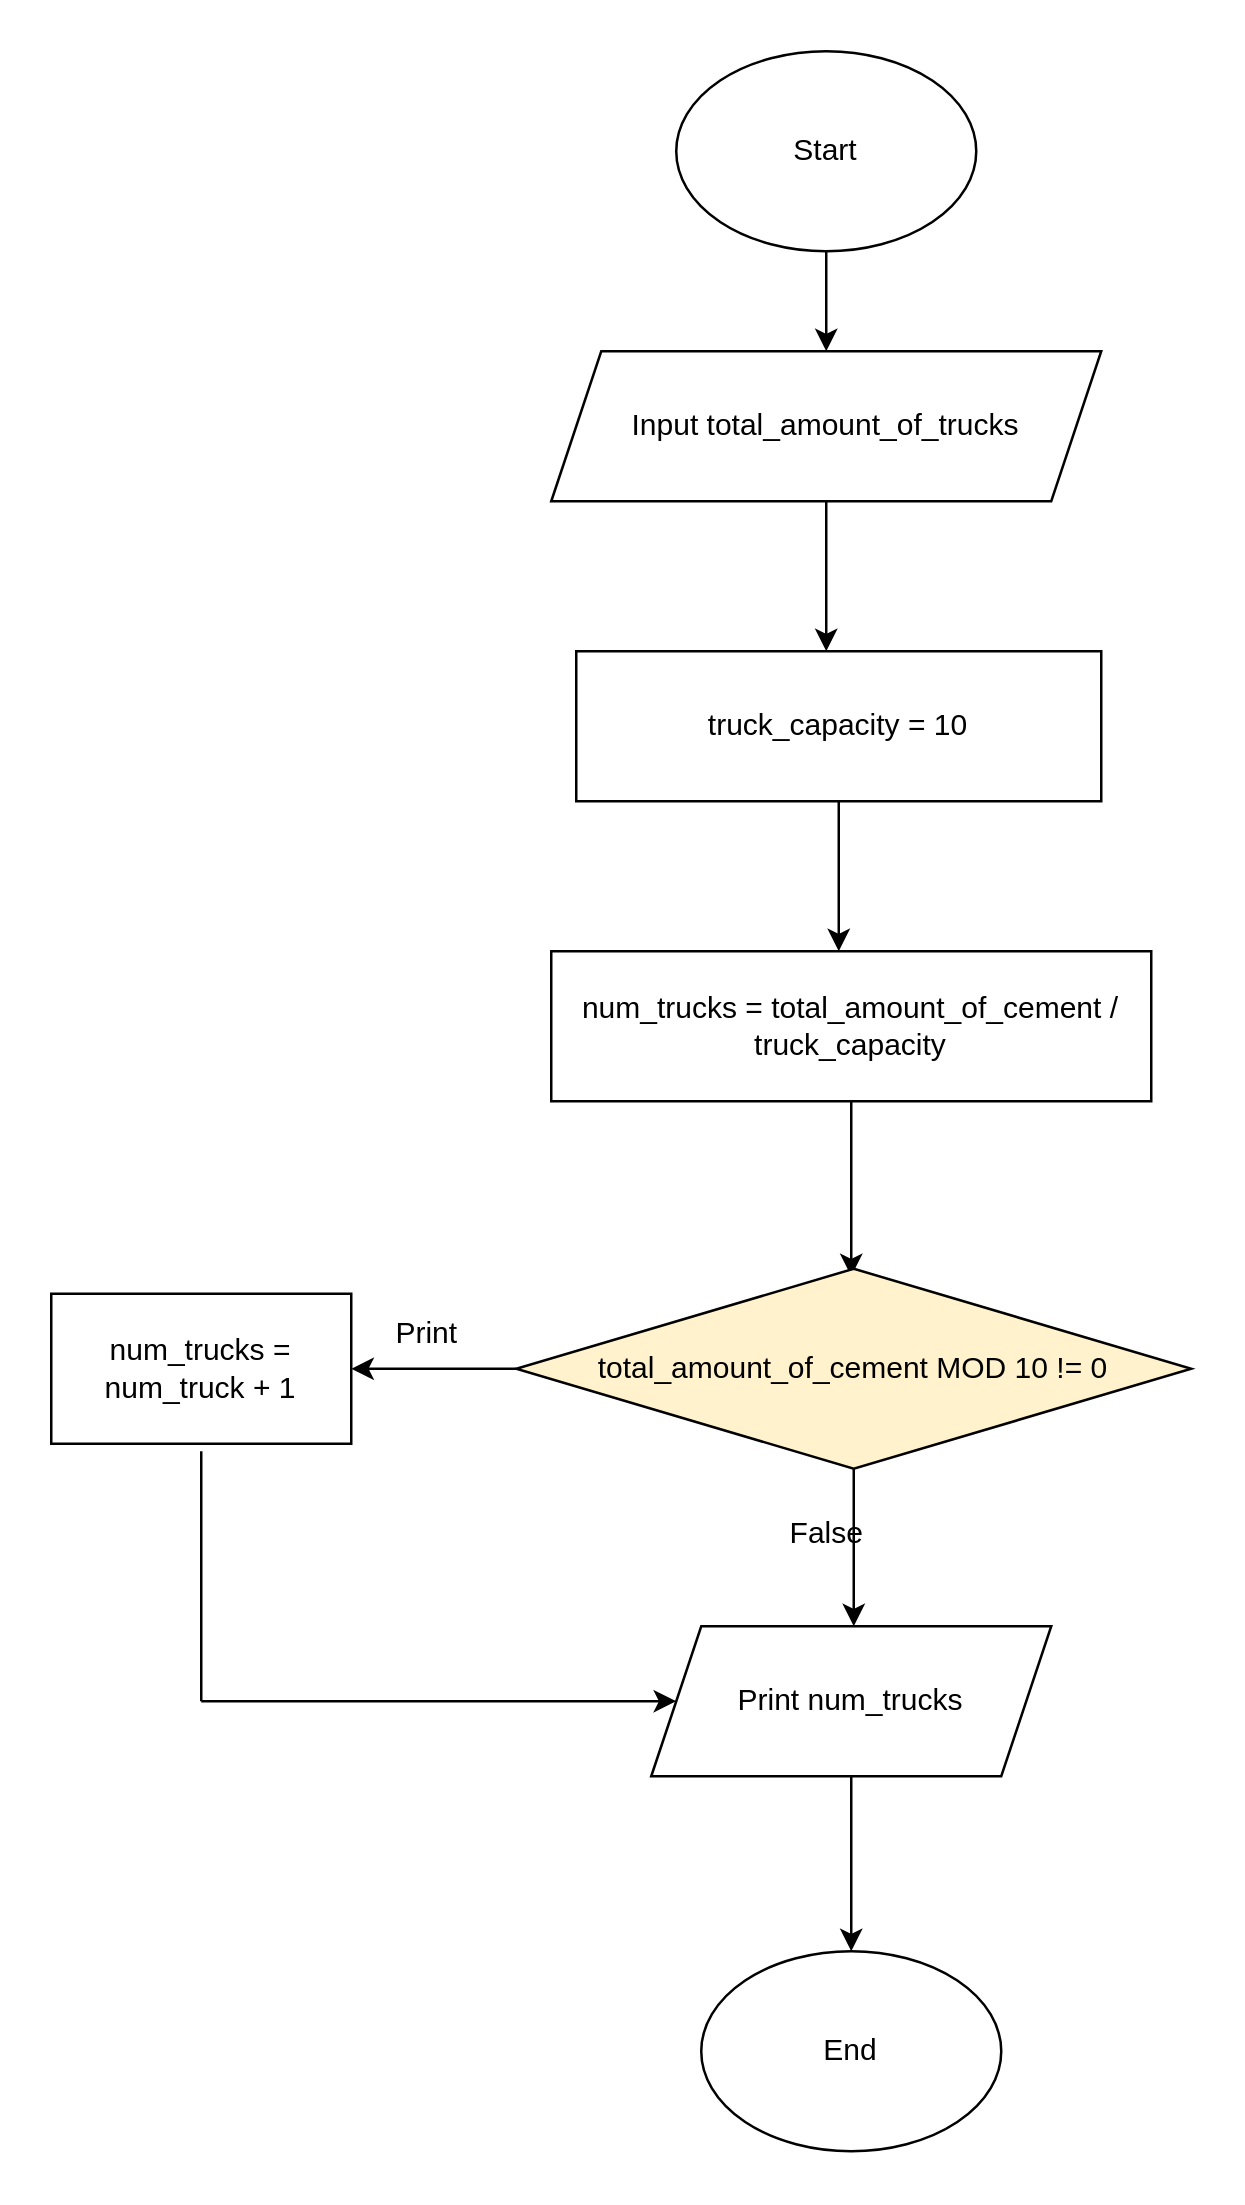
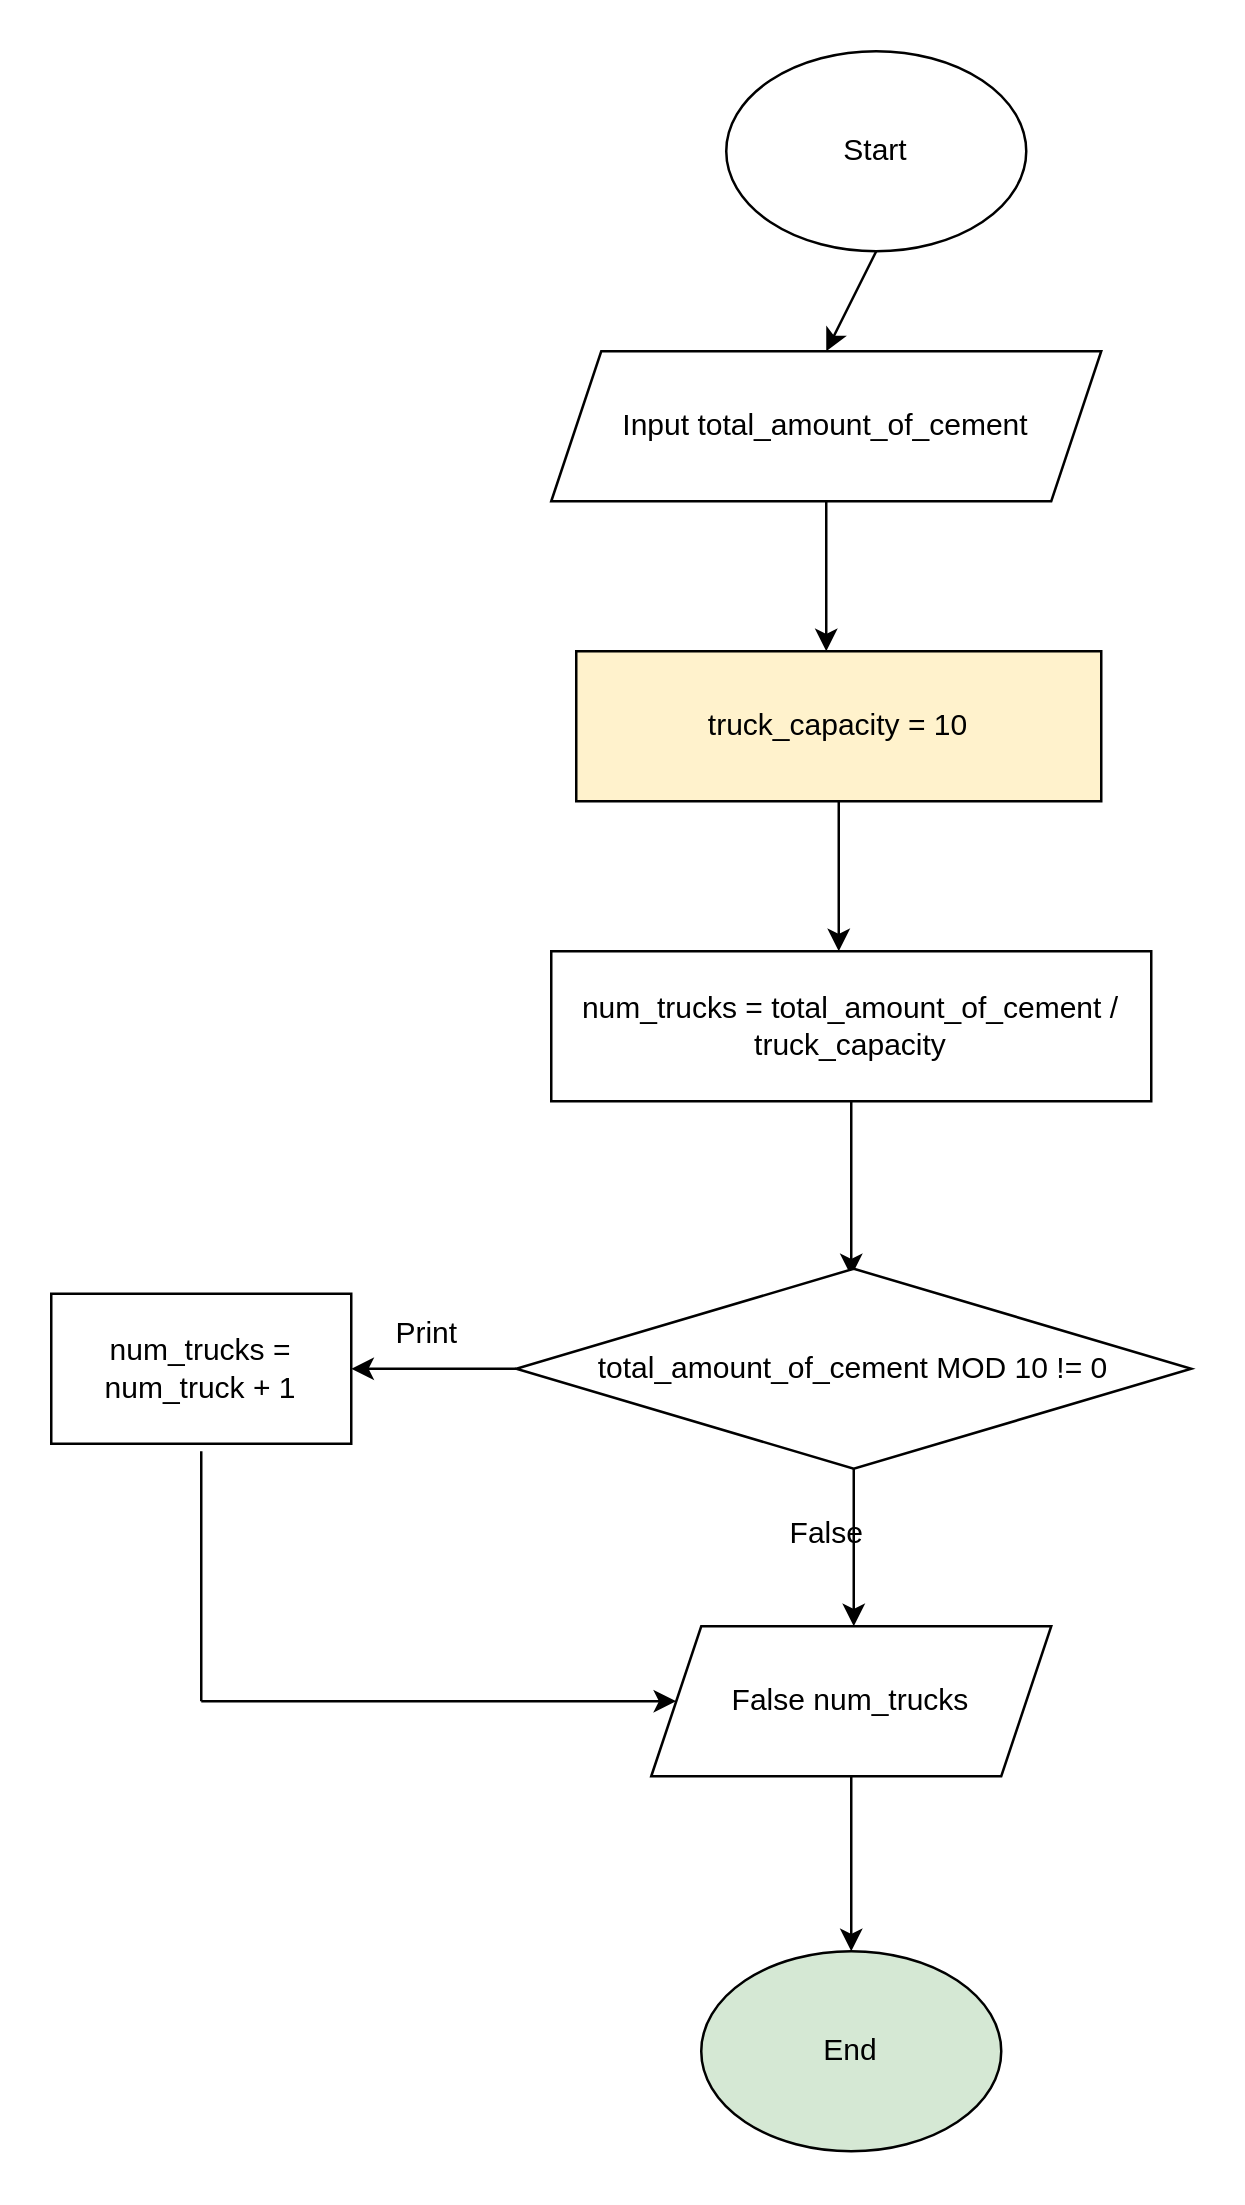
  <mxCell id="0" />
  <mxCell id="1" parent="0" />
- <mxCell id="2" value="Start" style="ellipse;whiteSpace=wrap;html=1;" vertex="1" parent="1"><mxGeometry x="270" width="120" height="80" as="geometry" y="20" /></mxCell>
+ <mxCell id="2" value="Start" style="ellipse;whiteSpace=wrap;html=1;" vertex="1" parent="1"><mxGeometry x="290" y="20" width="120" height="80" as="geometry" /></mxCell>
  <mxCell id="3" value="" style="endArrow=classic;html=1;rounded=0;exitX=0.5;exitY=1;exitDx=0;exitDy=0;" edge="1" parent="1" source="2"><mxGeometry width="50" height="50" relative="1" as="geometry"><mxPoint x="320" y="180" as="sourcePoint" /><mxPoint x="330" y="140" as="targetPoint" /></mxGeometry></mxCell>
- <mxCell id="4" value="Input&amp;nbsp;total_amount_of_trucks" style="shape=parallelogram;perimeter=parallelogramPerimeter;whiteSpace=wrap;html=1;fixedSize=1;" vertex="1" parent="1"><mxGeometry x="220" y="140" width="220" height="60" as="geometry" /></mxCell>
+ <mxCell id="4" value="Input&amp;nbsp;total_amount_of_cement" style="shape=parallelogram;perimeter=parallelogramPerimeter;whiteSpace=wrap;html=1;fixedSize=1;" vertex="1" parent="1"><mxGeometry x="220" y="140" width="220" height="60" as="geometry" /></mxCell>
  <mxCell id="5" value="" style="endArrow=classic;html=1;rounded=0;exitX=0.5;exitY=1;exitDx=0;exitDy=0;" edge="1" parent="1" source="4"><mxGeometry width="50" height="50" relative="1" as="geometry"><mxPoint x="350" y="270" as="sourcePoint" /><mxPoint x="330" y="260" as="targetPoint" /></mxGeometry></mxCell>
- <mxCell id="6" value="truck_capacity = 10" style="rounded=0;whiteSpace=wrap;html=1;" vertex="1" parent="1"><mxGeometry x="230" y="260" width="210" height="60" as="geometry" /></mxCell>
+ <mxCell id="6" value="truck_capacity = 10" style="rounded=0;whiteSpace=wrap;html=1;fillColor=#fff2cc;" vertex="1" parent="1"><mxGeometry x="230" y="260" width="210" height="60" as="geometry" /></mxCell>
  <mxCell id="7" value="" style="endArrow=classic;html=1;rounded=0;exitX=0.5;exitY=1;exitDx=0;exitDy=0;" edge="1" parent="1" source="6"><mxGeometry width="50" height="50" relative="1" as="geometry"><mxPoint x="330" y="400" as="sourcePoint" /><mxPoint x="335" y="380" as="targetPoint" /></mxGeometry></mxCell>
  <mxCell id="8" value="num_trucks = total_amount_of_cement / truck_capacity" style="rounded=0;whiteSpace=wrap;html=1;" vertex="1" parent="1"><mxGeometry x="220" y="380" width="240" height="60" as="geometry" /></mxCell>
  <mxCell id="9" value="" style="endArrow=classic;html=1;rounded=0;exitX=0.5;exitY=1;exitDx=0;exitDy=0;" edge="1" parent="1" source="8"><mxGeometry width="50" height="50" relative="1" as="geometry"><mxPoint x="350" y="530" as="sourcePoint" /><mxPoint x="340" y="510" as="targetPoint" /></mxGeometry></mxCell>
- <mxCell id="10" value="total_amount_of_cement&amp;nbsp;MOD 10 != 0" style="rhombus;whiteSpace=wrap;html=1;fillColor=#fff2cc;" vertex="1" parent="1"><mxGeometry x="206" y="507" width="270" height="80" as="geometry" /></mxCell>
+ <mxCell id="10" value="total_amount_of_cement&amp;nbsp;MOD 10 != 0" style="rhombus;whiteSpace=wrap;html=1;" vertex="1" parent="1"><mxGeometry x="206" y="507" width="270" height="80" as="geometry" /></mxCell>
  <mxCell id="11" value="" style="endArrow=classic;html=1;rounded=0;exitX=0;exitY=0.5;exitDx=0;exitDy=0;" edge="1" parent="1" source="10"><mxGeometry width="50" height="50" relative="1" as="geometry"><mxPoint x="110" y="560" as="sourcePoint" /><mxPoint x="140" y="547" as="targetPoint" /></mxGeometry></mxCell>
  <mxCell id="12" value="num_trucks = num_truck + 1" style="rounded=0;whiteSpace=wrap;html=1;" vertex="1" parent="1"><mxGeometry x="20" y="517" width="120" height="60" as="geometry" /></mxCell>
  <mxCell id="13" value="Print" style="text;html=1;align=center;verticalAlign=middle;resizable=0;points=[];autosize=1;strokeColor=none;fillColor=none;" vertex="1" parent="1"><mxGeometry x="145" y="518" width="50" height="30" as="geometry" /></mxCell>
  <mxCell id="14" value="" style="endArrow=classic;html=1;rounded=0;exitX=0.5;exitY=1;exitDx=0;exitDy=0;" edge="1" parent="1" source="10"><mxGeometry width="50" height="50" relative="1" as="geometry"><mxPoint x="350" y="660" as="sourcePoint" /><mxPoint x="341" y="650" as="targetPoint" /></mxGeometry></mxCell>
- <mxCell id="15" value="Print num_trucks" style="shape=parallelogram;perimeter=parallelogramPerimeter;whiteSpace=wrap;html=1;fixedSize=1;" vertex="1" parent="1"><mxGeometry x="260" y="650" width="160" height="60" as="geometry" /></mxCell>
+ <mxCell id="15" value="False num_trucks" style="shape=parallelogram;perimeter=parallelogramPerimeter;whiteSpace=wrap;html=1;fixedSize=1;" vertex="1" parent="1"><mxGeometry x="260" y="650" width="160" height="60" as="geometry" /></mxCell>
  <mxCell id="16" value="False" style="text;html=1;align=center;verticalAlign=middle;resizable=0;points=[];autosize=1;strokeColor=none;fillColor=none;" vertex="1" parent="1"><mxGeometry x="305" y="598" width="50" height="30" as="geometry" /></mxCell>
  <mxCell id="17" value="" style="endArrow=none;html=1;rounded=0;" edge="1" parent="1"><mxGeometry width="50" height="50" relative="1" as="geometry"><mxPoint x="80" y="580" as="sourcePoint" /><mxPoint x="80" y="680" as="targetPoint" /></mxGeometry></mxCell>
  <mxCell id="18" value="" style="endArrow=classic;html=1;rounded=0;entryX=0;entryY=0.5;entryDx=0;entryDy=0;" edge="1" parent="1" target="15"><mxGeometry width="50" height="50" relative="1" as="geometry"><mxPoint x="80" y="680" as="sourcePoint" /><mxPoint x="210" y="640" as="targetPoint" /></mxGeometry></mxCell>
  <mxCell id="19" value="" style="endArrow=classic;html=1;rounded=0;exitX=0.5;exitY=1;exitDx=0;exitDy=0;" edge="1" parent="1" source="15"><mxGeometry width="50" height="50" relative="1" as="geometry"><mxPoint x="360" y="800" as="sourcePoint" /><mxPoint x="340" y="780" as="targetPoint" /></mxGeometry></mxCell>
- <mxCell id="20" value="End" style="ellipse;whiteSpace=wrap;html=1;" vertex="1" parent="1"><mxGeometry x="280" y="780" width="120" height="80" as="geometry" /></mxCell>
+ <mxCell id="20" value="End" style="ellipse;whiteSpace=wrap;html=1;fillColor=#d5e8d4;" vertex="1" parent="1"><mxGeometry x="280" y="780" width="120" height="80" as="geometry" /></mxCell>
